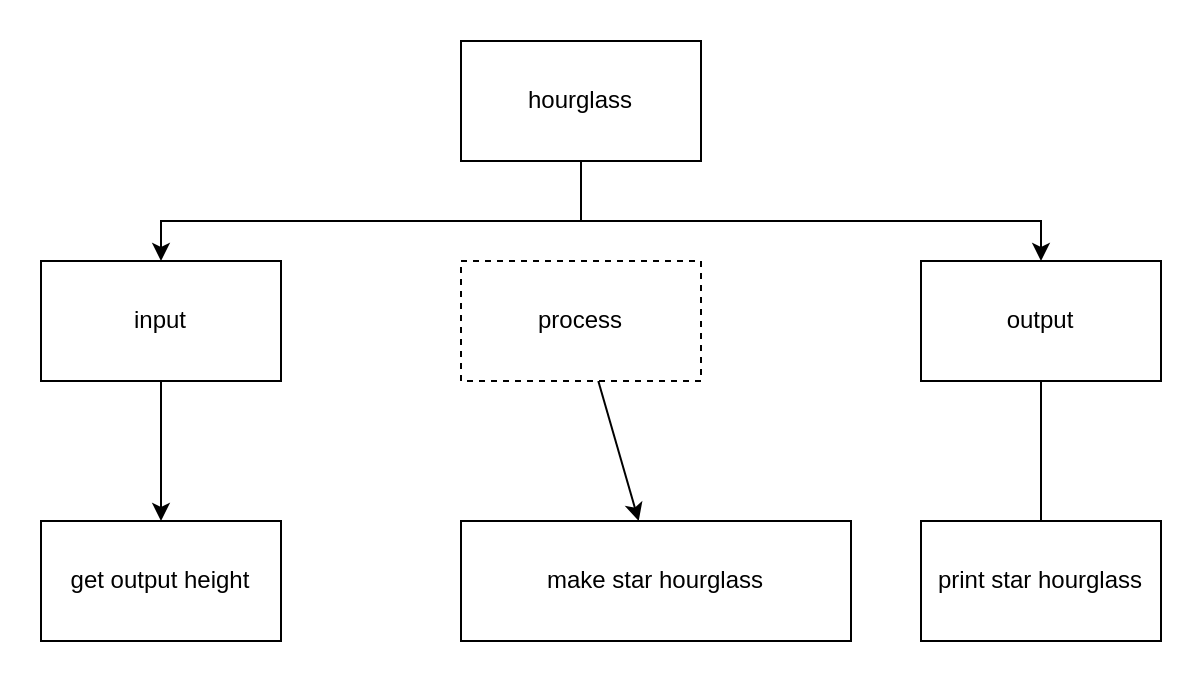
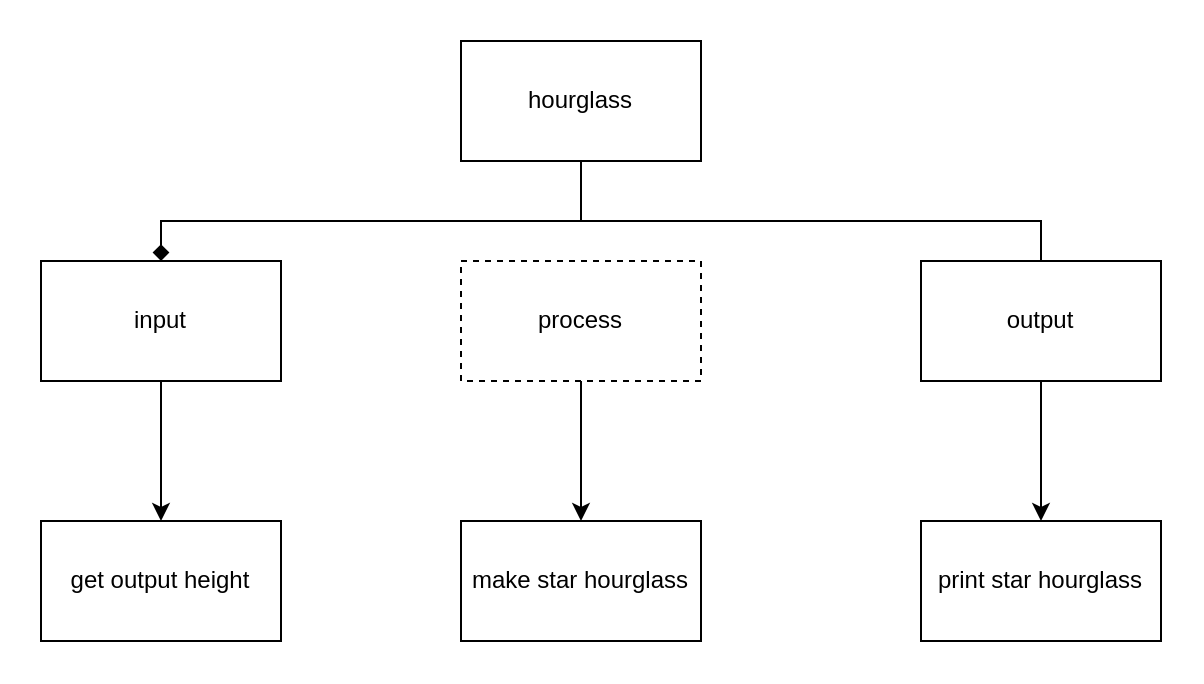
  <mxCell id="0" />
  <mxCell id="1" parent="0" />
  <mxCell id="2" value="" style="edgeStyle=none;rounded=0;html=1;" parent="1" source="3" target="6" edge="1"><mxGeometry relative="1" as="geometry" /></mxCell>
  <mxCell id="3" value="process" style="rounded=0;whiteSpace=wrap;html=1;dashed=1;" parent="1" vertex="1"><mxGeometry x="230" y="130" width="120" height="60" as="geometry" /></mxCell>
  <mxCell id="4" value="get output height" style="rounded=0;whiteSpace=wrap;html=1;" parent="1" vertex="1"><mxGeometry x="20" y="260" width="120" height="60" as="geometry" /></mxCell>
  <mxCell id="5" value="print star hourglass" style="rounded=0;whiteSpace=wrap;html=1;" parent="1" vertex="1"><mxGeometry x="460" y="260" width="120" height="60" as="geometry" /></mxCell>
- <mxCell id="6" value="make star hourglass" style="rounded=0;whiteSpace=wrap;html=1;" parent="1" vertex="1"><mxGeometry x="230" y="260" width="195" height="60" as="geometry" /></mxCell>
- <mxCell id="7" value="" style="edgeStyle=none;html=1;endArrow=none;" parent="1" source="8" target="5" edge="1"><mxGeometry relative="1" as="geometry" /></mxCell>
+ <mxCell id="6" value="make star hourglass" style="rounded=0;whiteSpace=wrap;html=1;" parent="1" vertex="1"><mxGeometry x="230" y="260" width="120" height="60" as="geometry" /></mxCell>
+ <mxCell id="7" value="" style="edgeStyle=none;html=1;" parent="1" source="8" target="5" edge="1"><mxGeometry relative="1" as="geometry" /></mxCell>
  <mxCell id="8" value="output" style="rounded=0;whiteSpace=wrap;html=1;" parent="1" vertex="1"><mxGeometry x="460" y="130" width="120" height="60" as="geometry" /></mxCell>
  <mxCell id="9" value="" style="edgeStyle=none;rounded=0;html=1;" parent="1" source="10" target="4" edge="1"><mxGeometry relative="1" as="geometry" /></mxCell>
  <mxCell id="10" value="input" style="rounded=0;whiteSpace=wrap;html=1;" parent="1" vertex="1"><mxGeometry x="20" y="130" width="120" height="60" as="geometry" /></mxCell>
- <mxCell id="11" style="edgeStyle=none;html=1;entryX=0.5;entryY=0;entryDx=0;entryDy=0;rounded=0;" parent="1" source="13" target="8" edge="1"><mxGeometry relative="1" as="geometry"><Array as="points"><mxPoint x="290" y="110" /><mxPoint x="520" y="110" /></Array></mxGeometry></mxCell>
- <mxCell id="12" style="edgeStyle=none;rounded=0;html=1;entryX=0.5;entryY=0;entryDx=0;entryDy=0;" parent="1" source="13" target="10" edge="1"><mxGeometry relative="1" as="geometry"><Array as="points"><mxPoint x="290" y="110" /><mxPoint x="80" y="110" /></Array></mxGeometry></mxCell>
+ <mxCell id="11" style="edgeStyle=none;html=1;entryX=0.5;entryY=0;entryDx=0;entryDy=0;rounded=0;endArrow=none;" parent="1" source="13" target="8" edge="1"><mxGeometry relative="1" as="geometry"><Array as="points"><mxPoint x="290" y="110" /><mxPoint x="520" y="110" /></Array></mxGeometry></mxCell>
+ <mxCell id="12" style="edgeStyle=none;rounded=0;html=1;entryX=0.5;entryY=0;entryDx=0;entryDy=0;endArrow=diamond;" parent="1" source="13" target="10" edge="1"><mxGeometry relative="1" as="geometry"><Array as="points"><mxPoint x="290" y="110" /><mxPoint x="80" y="110" /></Array></mxGeometry></mxCell>
  <mxCell id="13" value="hourglass" style="rounded=0;whiteSpace=wrap;html=1;" parent="1" vertex="1"><mxGeometry x="230" y="20" width="120" height="60" as="geometry" /></mxCell>
